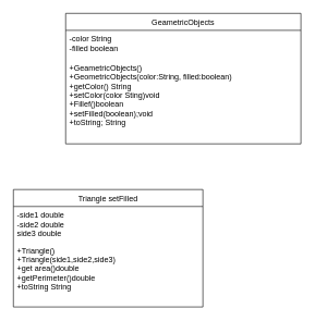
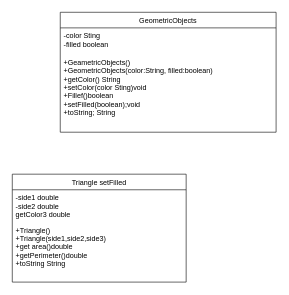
  <mxCell id="0" />
  <mxCell id="1" parent="0" />
- <mxCell id="2" value="GeametricObjects" style="swimlane;fontStyle=0;childLayout=stackLayout;horizontal=1;startSize=26;fillColor=none;horizontalStack=0;resizeParent=1;resizeParentMax=0;resizeLast=0;collapsible=1;marginBottom=0;" vertex="1" parent="1"><mxGeometry x="100" y="20" width="360" height="200" as="geometry" /></mxCell>
- <mxCell id="3" value="-color String&#10;-filled boolean" style="text;strokeColor=none;fillColor=none;align=left;verticalAlign=top;spacingLeft=4;spacingRight=4;overflow=hidden;rotatable=0;points=[[0,0.5],[1,0.5]];portConstraint=eastwest;" vertex="1" parent="2"><mxGeometry y="26" width="360" height="44" as="geometry" /></mxCell>
+ <mxCell id="2" value="GeometricObjects" style="swimlane;fontStyle=0;childLayout=stackLayout;horizontal=1;startSize=26;fillColor=none;horizontalStack=0;resizeParent=1;resizeParentMax=0;resizeLast=0;collapsible=1;marginBottom=0;" vertex="1" parent="1"><mxGeometry x="100" y="20" width="360" height="200" as="geometry" /></mxCell>
+ <mxCell id="3" value="-color Sting&#10;-filled boolean" style="text;strokeColor=none;fillColor=none;align=left;verticalAlign=top;spacingLeft=4;spacingRight=4;overflow=hidden;rotatable=0;points=[[0,0.5],[1,0.5]];portConstraint=eastwest;" vertex="1" parent="2"><mxGeometry y="26" width="360" height="44" as="geometry" /></mxCell>
  <mxCell id="4" value="+GeametricObjects()&#10;+GeometricObjects(color:String, filled:boolean)&#10;+getColor() String&#10;+setColor(color Sting)void&#10;+Fillef()boolean&#10;+setFilled(boolean);void&#10;+toString; String" style="text;strokeColor=none;fillColor=none;align=left;verticalAlign=top;spacingLeft=4;spacingRight=4;overflow=hidden;rotatable=0;points=[[0,0.5],[1,0.5]];portConstraint=eastwest;" vertex="1" parent="2"><mxGeometry y="70" width="360" height="130" as="geometry" /></mxCell>
  <mxCell id="5" value="Triangle setFilled" style="swimlane;fontStyle=0;childLayout=stackLayout;horizontal=1;startSize=26;fillColor=none;horizontalStack=0;resizeParent=1;resizeParentMax=0;resizeLast=0;collapsible=1;marginBottom=0;" vertex="1" parent="1"><mxGeometry x="20" y="290" width="290" height="180" as="geometry" /></mxCell>
- <mxCell id="6" value="-side1 double&#10;-side2 double&#10;side3 double" style="text;strokeColor=none;fillColor=none;align=left;verticalAlign=top;spacingLeft=4;spacingRight=4;overflow=hidden;rotatable=0;points=[[0,0.5],[1,0.5]];portConstraint=eastwest;" vertex="1" parent="5"><mxGeometry y="26" width="290" height="54" as="geometry" /></mxCell>
+ <mxCell id="6" value="-side1 double&#10;-side2 double&#10;getColor3 double" style="text;strokeColor=none;fillColor=none;align=left;verticalAlign=top;spacingLeft=4;spacingRight=4;overflow=hidden;rotatable=0;points=[[0,0.5],[1,0.5]];portConstraint=eastwest;" vertex="1" parent="5"><mxGeometry y="26" width="290" height="54" as="geometry" /></mxCell>
  <mxCell id="7" value="+Triangle()&#10;+Triangle(side1,side2,side3)&#10;+get area()double&#10;+getPerimeter()double&#10;+toString String" style="text;strokeColor=none;fillColor=none;align=left;verticalAlign=top;spacingLeft=4;spacingRight=4;overflow=hidden;rotatable=0;points=[[0,0.5],[1,0.5]];portConstraint=eastwest;" vertex="1" parent="5"><mxGeometry y="80" width="290" height="100" as="geometry" /></mxCell>
